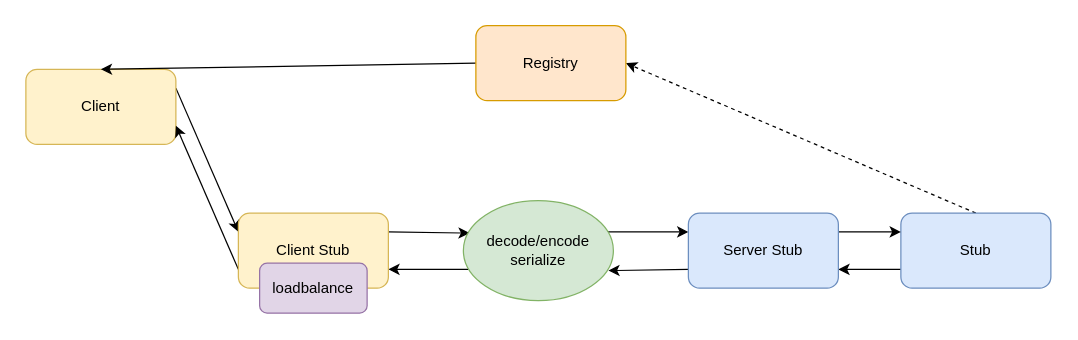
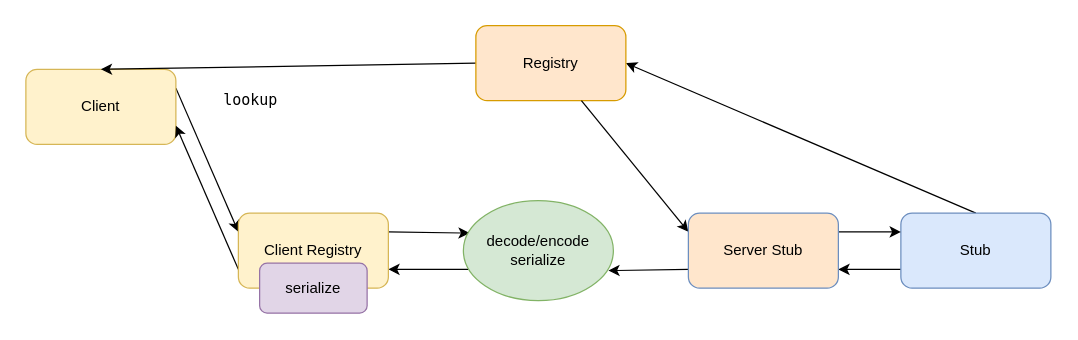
  <mxCell id="0" />
  <mxCell id="1" parent="0" />
  <mxCell id="2" style="edgeStyle=none;rounded=0;orthogonalLoop=1;jettySize=auto;html=1;exitX=1;exitY=0.25;exitDx=0;exitDy=0;entryX=0;entryY=0.25;entryDx=0;entryDy=0;" edge="1" parent="1" source="3" target="16"><mxGeometry relative="1" as="geometry" /></mxCell>
  <mxCell id="3" value="Client" style="rounded=1;whiteSpace=wrap;html=1;fillColor=#fff2cc;strokeColor=#d6b656;" vertex="1" parent="1"><mxGeometry x="20" y="55" width="120" height="60" as="geometry" /></mxCell>
- <mxCell id="4" style="edgeStyle=none;rounded=0;orthogonalLoop=1;jettySize=auto;html=1;exitX=0.5;exitY=0;exitDx=0;exitDy=0;entryX=1;entryY=0.5;entryDx=0;entryDy=0;dashed=1;" edge="1" parent="1" source="6" target="8"><mxGeometry relative="1" as="geometry" /></mxCell>
+ <mxCell id="4" style="edgeStyle=none;rounded=0;orthogonalLoop=1;jettySize=auto;html=1;exitX=0.5;exitY=0;exitDx=0;exitDy=0;entryX=1;entryY=0.5;entryDx=0;entryDy=0;" edge="1" parent="1" source="6" target="8"><mxGeometry relative="1" as="geometry" /></mxCell>
  <mxCell id="5" style="edgeStyle=none;rounded=0;orthogonalLoop=1;jettySize=auto;html=1;exitX=0;exitY=0.75;exitDx=0;exitDy=0;entryX=1;entryY=0.75;entryDx=0;entryDy=0;" edge="1" parent="1" source="6" target="12"><mxGeometry relative="1" as="geometry" /></mxCell>
  <mxCell id="6" value="Stub" style="rounded=1;whiteSpace=wrap;html=1;fillColor=#dae8fc;strokeColor=#6c8ebf;" vertex="1" parent="1"><mxGeometry x="720" y="170" width="120" height="60" as="geometry" /></mxCell>
  <mxCell id="7" style="rounded=0;orthogonalLoop=1;jettySize=auto;html=1;exitX=0;exitY=0.5;exitDx=0;exitDy=0;entryX=0.5;entryY=0;entryDx=0;entryDy=0;" edge="1" parent="1" source="8" target="3"><mxGeometry relative="1" as="geometry" /></mxCell>
  <mxCell id="8" value="Registry" style="rounded=1;whiteSpace=wrap;html=1;fillColor=#ffe6cc;strokeColor=#d79b00;" vertex="1" parent="1"><mxGeometry x="380" y="20" width="120" height="60" as="geometry" /></mxCell>
- <mxCell id="9" style="edgeStyle=none;rounded=0;orthogonalLoop=1;jettySize=auto;html=1;exitX=0;exitY=0.25;exitDx=0;exitDy=0;entryX=0.958;entryY=0.313;entryDx=0;entryDy=0;entryPerimeter=0;startArrow=classic;startFill=1;endArrow=none;endFill=0;" edge="1" parent="1" source="12" target="18"><mxGeometry relative="1" as="geometry" /></mxCell>
+ <mxCell id="9" style="edgeStyle=none;rounded=0;orthogonalLoop=1;jettySize=auto;html=1;exitX=0;exitY=0.25;exitDx=0;exitDy=0;startArrow=classic;startFill=1;endArrow=none;endFill=0;" edge="1" parent="1" source="12" target="8"><mxGeometry relative="1" as="geometry" /></mxCell>
  <mxCell id="10" style="edgeStyle=none;rounded=0;orthogonalLoop=1;jettySize=auto;html=1;exitX=1;exitY=0.25;exitDx=0;exitDy=0;entryX=0;entryY=0.25;entryDx=0;entryDy=0;" edge="1" parent="1" source="12" target="6"><mxGeometry relative="1" as="geometry" /></mxCell>
  <mxCell id="11" style="edgeStyle=none;rounded=0;orthogonalLoop=1;jettySize=auto;html=1;exitX=0;exitY=0.75;exitDx=0;exitDy=0;" edge="1" parent="1" source="12"><mxGeometry relative="1" as="geometry"><mxPoint x="486" y="216" as="targetPoint" /></mxGeometry></mxCell>
- <mxCell id="12" value="Server Stub" style="rounded=1;whiteSpace=wrap;html=1;fillColor=#dae8fc;strokeColor=#6c8ebf;" vertex="1" parent="1"><mxGeometry x="550" y="170" width="120" height="60" as="geometry" /></mxCell>
+ <mxCell id="12" value="Server Stub" style="rounded=1;whiteSpace=wrap;html=1;fillColor=#ffe6cc;strokeColor=#6c8ebf;" vertex="1" parent="1"><mxGeometry x="550" y="170" width="120" height="60" as="geometry" /></mxCell>
  <mxCell id="13" style="edgeStyle=none;rounded=0;orthogonalLoop=1;jettySize=auto;html=1;exitX=1;exitY=0.25;exitDx=0;exitDy=0;entryX=0.042;entryY=0.325;entryDx=0;entryDy=0;entryPerimeter=0;" edge="1" parent="1" source="16" target="18"><mxGeometry relative="1" as="geometry" /></mxCell>
  <mxCell id="14" style="edgeStyle=none;rounded=0;orthogonalLoop=1;jettySize=auto;html=1;exitX=1;exitY=0.75;exitDx=0;exitDy=0;entryX=0.033;entryY=0.688;entryDx=0;entryDy=0;entryPerimeter=0;startArrow=classic;startFill=1;endArrow=none;endFill=0;" edge="1" parent="1" source="16" target="18"><mxGeometry relative="1" as="geometry" /></mxCell>
  <mxCell id="15" style="edgeStyle=none;rounded=0;orthogonalLoop=1;jettySize=auto;html=1;exitX=0;exitY=0.75;exitDx=0;exitDy=0;entryX=1;entryY=0.75;entryDx=0;entryDy=0;" edge="1" parent="1" source="16" target="3"><mxGeometry relative="1" as="geometry" /></mxCell>
- <mxCell id="16" value="Client Stub" style="rounded=1;whiteSpace=wrap;html=1;fillColor=#fff2cc;strokeColor=#d6b656;" vertex="1" parent="1"><mxGeometry x="190" y="170" width="120" height="60" as="geometry" /></mxCell>
- <mxCell id="17" value="loadbalance" style="rounded=1;whiteSpace=wrap;html=1;fillColor=#e1d5e7;strokeColor=#9673a6;" vertex="1" parent="1"><mxGeometry x="207" y="210" width="86" height="40" as="geometry" /></mxCell>
+ <mxCell id="16" value="Client Registry" style="rounded=1;whiteSpace=wrap;html=1;fillColor=#fff2cc;strokeColor=#d6b656;" vertex="1" parent="1"><mxGeometry x="190" y="170" width="120" height="60" as="geometry" /></mxCell>
+ <mxCell id="17" value="serialize" style="rounded=1;whiteSpace=wrap;html=1;fillColor=#e1d5e7;strokeColor=#9673a6;" vertex="1" parent="1"><mxGeometry x="207" y="210" width="86" height="40" as="geometry" /></mxCell>
  <mxCell id="18" value="decode/encode&lt;br&gt;serialize" style="ellipse;whiteSpace=wrap;html=1;fillColor=#d5e8d4;strokeColor=#82b366;" vertex="1" parent="1"><mxGeometry x="370" y="160" width="120" height="80" as="geometry" /></mxCell>
+ <mxCell id="19" value="&lt;pre&gt;&lt;pre&gt;lookup&lt;/pre&gt;&lt;/pre&gt;" style="text;html=1;strokeColor=none;fillColor=none;align=center;verticalAlign=middle;whiteSpace=wrap;rounded=0;" vertex="1" parent="1"><mxGeometry x="180" y="70" width="40" height="20" as="geometry" /></mxCell>
